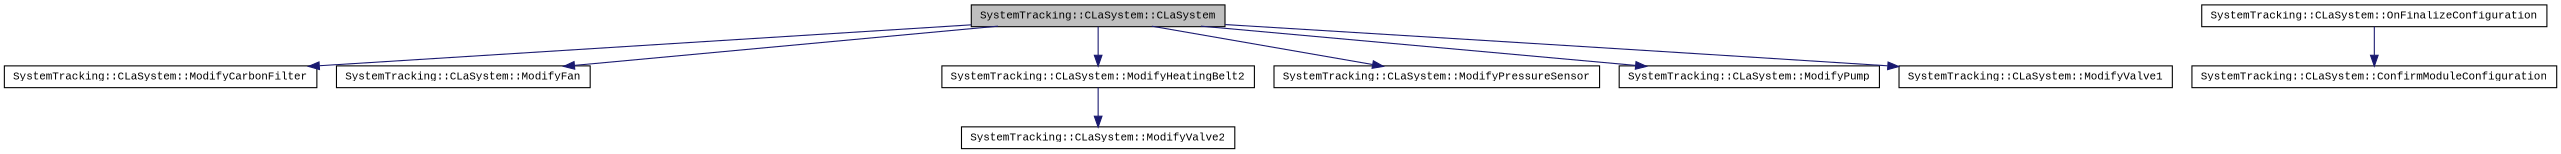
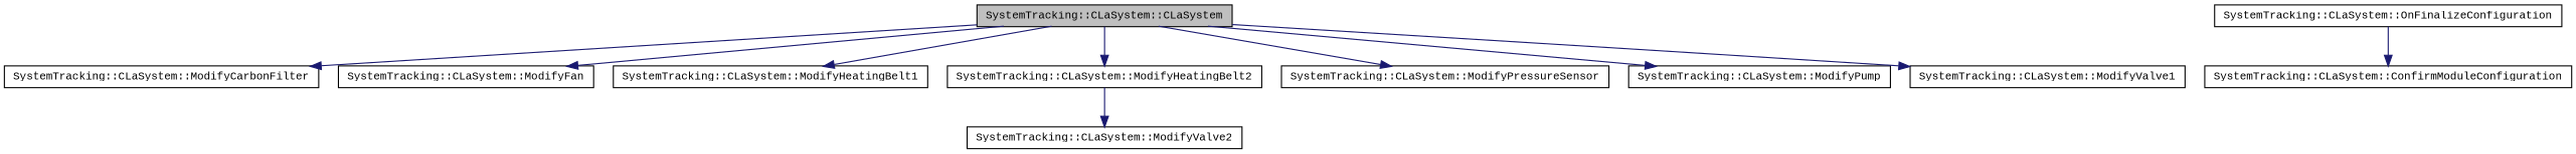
  digraph {
    fontname="Liberation Mono"
    rankdir=TB
    node [color=black fillcolor=white fontname="Liberation Mono" fontsize=10 shape=record style=filled]
    edge [color=midnightblue fontname="Liberation Mono" fontsize=10 labelfontname=FreeSans labelfontsize=10 style=solid]
    n1 [fillcolor=grey75 fontcolor=black height=0.2 label="SystemTracking::CLaSystem::CLaSystem" width=0.4]
    n2 [height=0.2 label="SystemTracking::CLaSystem::ModifyCarbonFilter" width=0.4]
    n3 [height=0.2 label="SystemTracking::CLaSystem::ModifyFan" width=0.4]
+   n4 [height=0.2 label="SystemTracking::CLaSystem::ModifyHeatingBelt1" width=0.4]
    n5 [height=0.2 label="SystemTracking::CLaSystem::ModifyHeatingBelt2" width=0.4]
    n6 [height=0.2 label="SystemTracking::CLaSystem::ModifyPressureSensor" width=0.4]
    n7 [height=0.2 label="SystemTracking::CLaSystem::ModifyPump" width=0.4]
    n8 [height=0.2 label="SystemTracking::CLaSystem::ModifyValve1" width=0.4]
    n9 [height=0.2 label="SystemTracking::CLaSystem::ModifyValve2" width=0.4]
    n10 [height=0.2 label="SystemTracking::CLaSystem::OnFinalizeConfiguration" width=0.4]
    n11 [height=0.2 label="SystemTracking::CLaSystem::ConfirmModuleConfiguration" width=0.4]
    n1 -> n2
    n1 -> n3
+   n1 -> n4
    n1 -> n5
    n1 -> n6
    n1 -> n7
    n1 -> n8
    n5 -> n9
    n10 -> n11
  }
